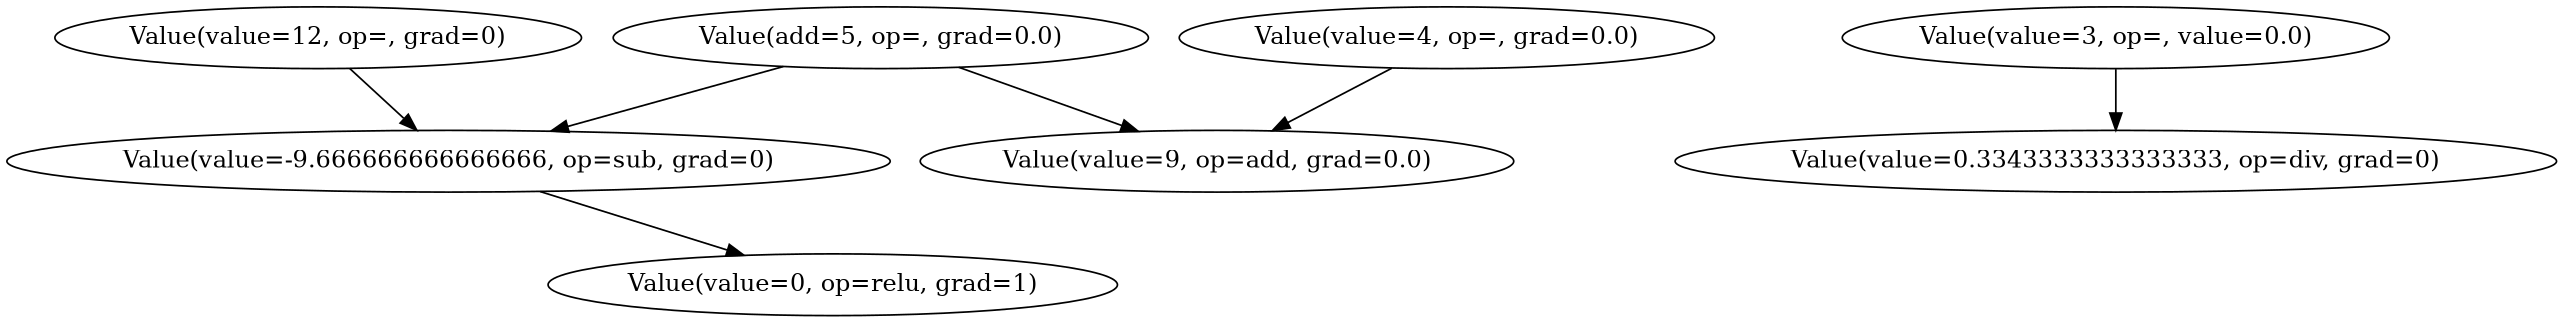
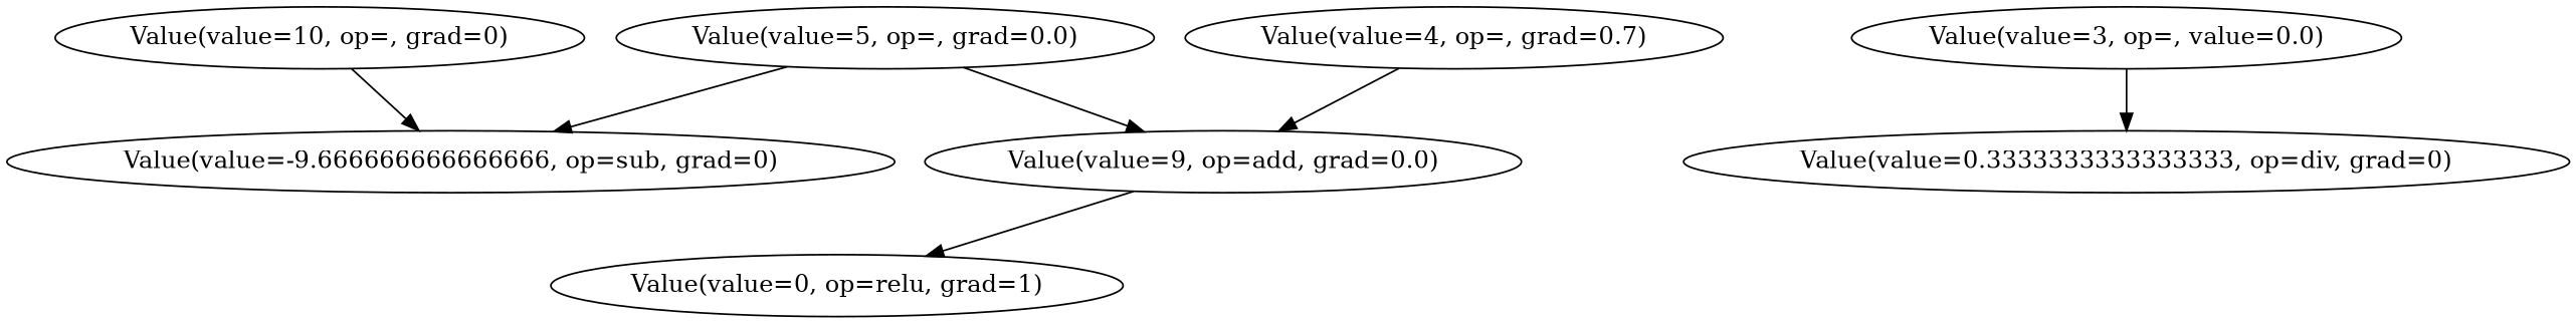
  digraph {
    n1 [label="Value(value=0, op=relu, grad=1)"]
    n2 [label="Value(value=-9.666666666666666, op=sub, grad=0)"]
-   n3 [label="Value(value=0.3343333333333333, op=div, grad=0)"]
+   n3 [label="Value(value=0.3333333333333333, op=div, grad=0)"]
    n4 [label="Value(value=3, op=, value=0.0)"]
    n5 [label="Value(value=9, op=add, grad=0.0)"]
-   n6 [label="Value(add=5, op=, grad=0.0)"]
-   n7 [label="Value(value=4, op=, grad=0.0)"]
-   n8 [label="Value(value=12, op=, grad=0)"]
-   n2 -> n1
+   n6 [label="Value(value=5, op=, grad=0.0)"]
+   n7 [label="Value(value=4, op=, grad=0.7)"]
+   n8 [label="Value(value=10, op=, grad=0)"]
+   n5 -> n1
    n4 -> n3
    n6 -> n2
    n6 -> n5
    n7 -> n5
    n8 -> n2
  }
